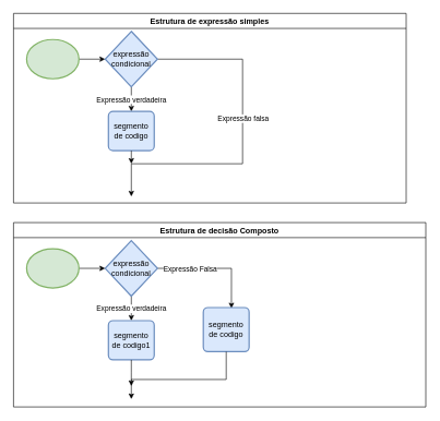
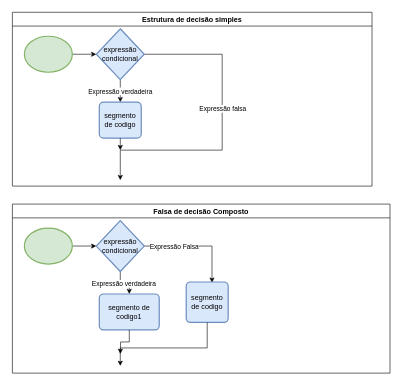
  <mxCell id="0" />
  <mxCell id="1" parent="0" />
- <mxCell id="2" value="Estrutura de expressão simples" style="swimlane;" vertex="1" parent="1"><mxGeometry x="20" y="20" width="600" height="290" as="geometry" /></mxCell>
+ <mxCell id="2" value="Estrutura de decisão simples" style="swimlane;" vertex="1" parent="1"><mxGeometry x="20" y="20" width="600" height="290" as="geometry" /></mxCell>
  <mxCell id="3" style="edgeStyle=orthogonalEdgeStyle;rounded=0;orthogonalLoop=1;jettySize=auto;html=1;exitX=1;exitY=0.5;exitDx=0;exitDy=0;exitPerimeter=0;entryX=0;entryY=0.5;entryDx=0;entryDy=0;entryPerimeter=0;" edge="1" parent="2" source="4" target="8"><mxGeometry relative="1" as="geometry" /></mxCell>
  <mxCell id="4" value="" style="strokeWidth=2;html=1;shape=mxgraph.flowchart.start_2;whiteSpace=wrap;fillColor=#d5e8d4;strokeColor=#82b366;" vertex="1" parent="2"><mxGeometry x="20" y="40" width="80" height="60" as="geometry" /></mxCell>
  <mxCell id="5" value="Expressão verdadeira" style="edgeStyle=orthogonalEdgeStyle;rounded=0;orthogonalLoop=1;jettySize=auto;html=1;exitX=0.5;exitY=1;exitDx=0;exitDy=0;exitPerimeter=0;entryX=0.5;entryY=0;entryDx=0;entryDy=0;" edge="1" parent="2" source="8" target="9"><mxGeometry relative="1" as="geometry" /></mxCell>
  <mxCell id="6" style="edgeStyle=orthogonalEdgeStyle;rounded=0;orthogonalLoop=1;jettySize=auto;html=1;exitX=1;exitY=0.5;exitDx=0;exitDy=0;exitPerimeter=0;" edge="1" parent="2" source="8"><mxGeometry relative="1" as="geometry"><mxPoint x="180" y="280" as="targetPoint" /><Array as="points"><mxPoint x="350" y="70" /><mxPoint x="350" y="230" /><mxPoint x="180" y="230" /></Array></mxGeometry></mxCell>
  <mxCell id="7" value="Expressão falsa" style="edgeLabel;html=1;align=center;verticalAlign=middle;resizable=0;points=[];" vertex="1" connectable="0" parent="6"><mxGeometry x="-0.138" relative="1" as="geometry"><mxPoint as="offset" /></mxGeometry></mxCell>
  <mxCell id="8" value="expressão condicional" style="strokeWidth=2;html=1;shape=mxgraph.flowchart.decision;whiteSpace=wrap;fillColor=#dae8fc;strokeColor=#6c8ebf;" vertex="1" parent="2"><mxGeometry x="140" y="27.5" width="80" height="85" as="geometry" /></mxCell>
  <mxCell id="9" value="segmento de codigo" style="rounded=1;whiteSpace=wrap;html=1;absoluteArcSize=1;arcSize=14;strokeWidth=2;fillColor=#dae8fc;strokeColor=#6c8ebf;" vertex="1" parent="2"><mxGeometry x="145" y="150" width="70" height="60" as="geometry" /></mxCell>
  <mxCell id="10" style="edgeStyle=orthogonalEdgeStyle;rounded=0;orthogonalLoop=1;jettySize=auto;html=1;exitX=0.5;exitY=1;exitDx=0;exitDy=0;" edge="1" parent="1" source="9"><mxGeometry relative="1" as="geometry"><mxPoint x="200" y="250" as="targetPoint" /></mxGeometry></mxCell>
- <mxCell id="11" value="Estrutura de decisão Composto" style="swimlane;" vertex="1" parent="1"><mxGeometry x="20" y="340" width="630" height="282" as="geometry" /></mxCell>
+ <mxCell id="11" value="Falsa de decisão Composto" style="swimlane;" vertex="1" parent="1"><mxGeometry x="20" y="340" width="630" height="282" as="geometry" /></mxCell>
  <mxCell id="12" style="edgeStyle=orthogonalEdgeStyle;rounded=0;orthogonalLoop=1;jettySize=auto;html=1;exitX=1;exitY=0.5;exitDx=0;exitDy=0;exitPerimeter=0;entryX=0;entryY=0.5;entryDx=0;entryDy=0;entryPerimeter=0;" edge="1" parent="11" source="13" target="17"><mxGeometry relative="1" as="geometry" /></mxCell>
  <mxCell id="13" value="" style="strokeWidth=2;html=1;shape=mxgraph.flowchart.start_2;whiteSpace=wrap;fillColor=#d5e8d4;strokeColor=#82b366;" vertex="1" parent="11"><mxGeometry x="20" y="40" width="80" height="60" as="geometry" /></mxCell>
  <mxCell id="14" value="Expressão verdadeira" style="edgeStyle=orthogonalEdgeStyle;rounded=0;orthogonalLoop=1;jettySize=auto;html=1;exitX=0.5;exitY=1;exitDx=0;exitDy=0;exitPerimeter=0;entryX=0.5;entryY=0;entryDx=0;entryDy=0;" edge="1" parent="11" source="17" target="18"><mxGeometry relative="1" as="geometry" /></mxCell>
  <mxCell id="15" style="edgeStyle=orthogonalEdgeStyle;rounded=0;orthogonalLoop=1;jettySize=auto;html=1;entryX=0.614;entryY=0.017;entryDx=0;entryDy=0;entryPerimeter=0;" edge="1" parent="11" source="17" target="19"><mxGeometry relative="1" as="geometry"><Array as="points"><mxPoint x="333" y="70" /></Array></mxGeometry></mxCell>
  <mxCell id="16" value="Expressão Falsa" style="edgeLabel;html=1;align=center;verticalAlign=middle;resizable=0;points=[];" vertex="1" connectable="0" parent="15"><mxGeometry x="-0.433" relative="1" as="geometry"><mxPoint as="offset" /></mxGeometry></mxCell>
  <mxCell id="17" value="expressão condicional" style="strokeWidth=2;html=1;shape=mxgraph.flowchart.decision;whiteSpace=wrap;fillColor=#dae8fc;strokeColor=#6c8ebf;" vertex="1" parent="11"><mxGeometry x="140" y="27.5" width="80" height="85" as="geometry" /></mxCell>
- <mxCell id="18" value="segmento de codigo1" style="rounded=1;whiteSpace=wrap;html=1;absoluteArcSize=1;arcSize=14;strokeWidth=2;fillColor=#dae8fc;strokeColor=#6c8ebf;" vertex="1" parent="11"><mxGeometry x="145" y="150" width="70" height="60" as="geometry" /></mxCell>
+ <mxCell id="18" value="segmento de codigo1" style="rounded=1;whiteSpace=wrap;html=1;absoluteArcSize=1;arcSize=14;strokeWidth=2;fillColor=#dae8fc;strokeColor=#6c8ebf;" vertex="1" parent="11"><mxGeometry x="145" y="150" width="100" height="60" as="geometry" /></mxCell>
  <mxCell id="19" value="segmento de codigo" style="rounded=1;whiteSpace=wrap;html=1;absoluteArcSize=1;arcSize=14;strokeWidth=2;fillColor=#dae8fc;strokeColor=#6c8ebf;" vertex="1" parent="11"><mxGeometry x="290" y="130" width="70" height="67.5" as="geometry" /></mxCell>
  <mxCell id="20" style="edgeStyle=orthogonalEdgeStyle;rounded=0;orthogonalLoop=1;jettySize=auto;html=1;exitX=0.5;exitY=1;exitDx=0;exitDy=0;" edge="1" parent="1" source="18"><mxGeometry relative="1" as="geometry"><mxPoint x="200" y="590" as="targetPoint" /></mxGeometry></mxCell>
  <mxCell id="21" style="edgeStyle=orthogonalEdgeStyle;rounded=0;orthogonalLoop=1;jettySize=auto;html=1;" edge="1" parent="1" source="19"><mxGeometry relative="1" as="geometry"><mxPoint x="200" y="610" as="targetPoint" /><Array as="points"><mxPoint x="345" y="580" /><mxPoint x="200" y="580" /></Array></mxGeometry></mxCell>
